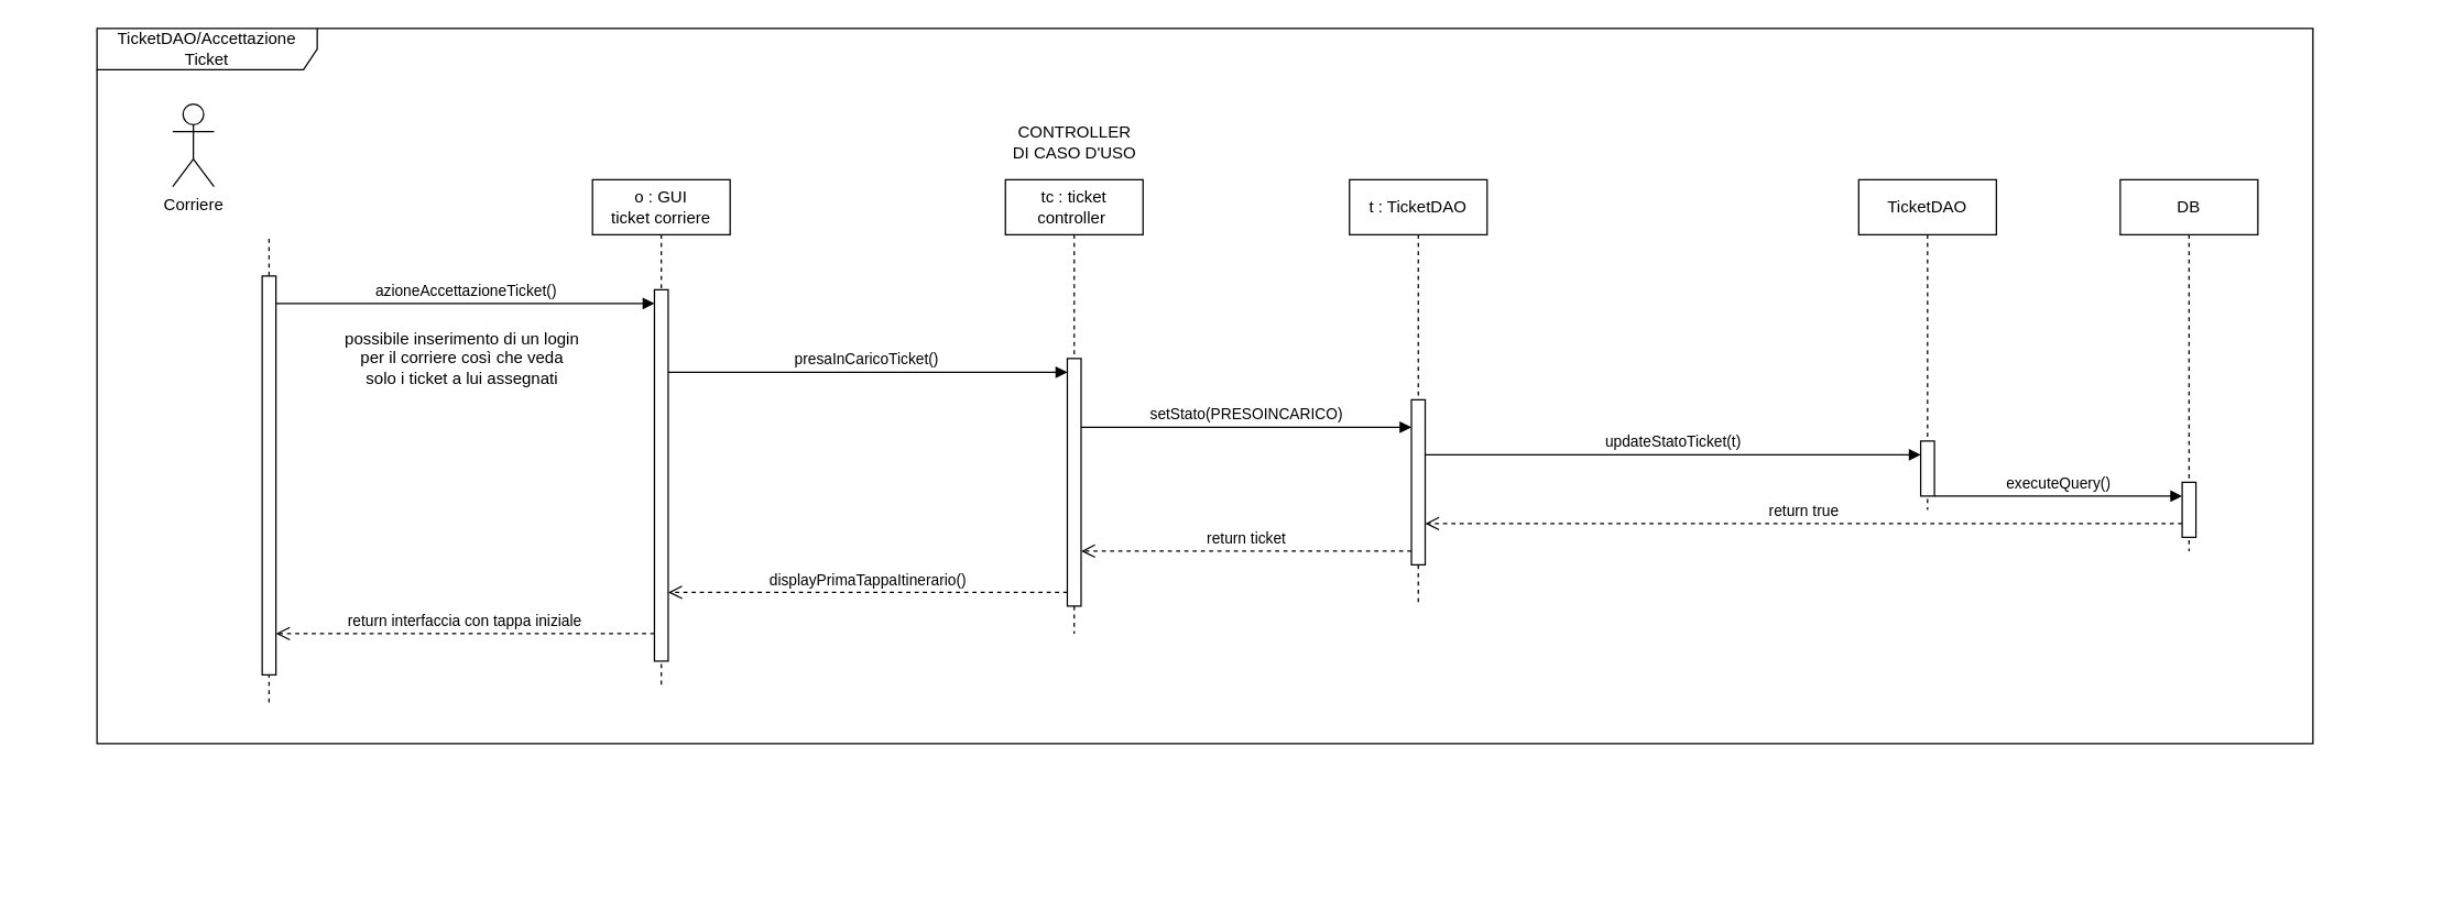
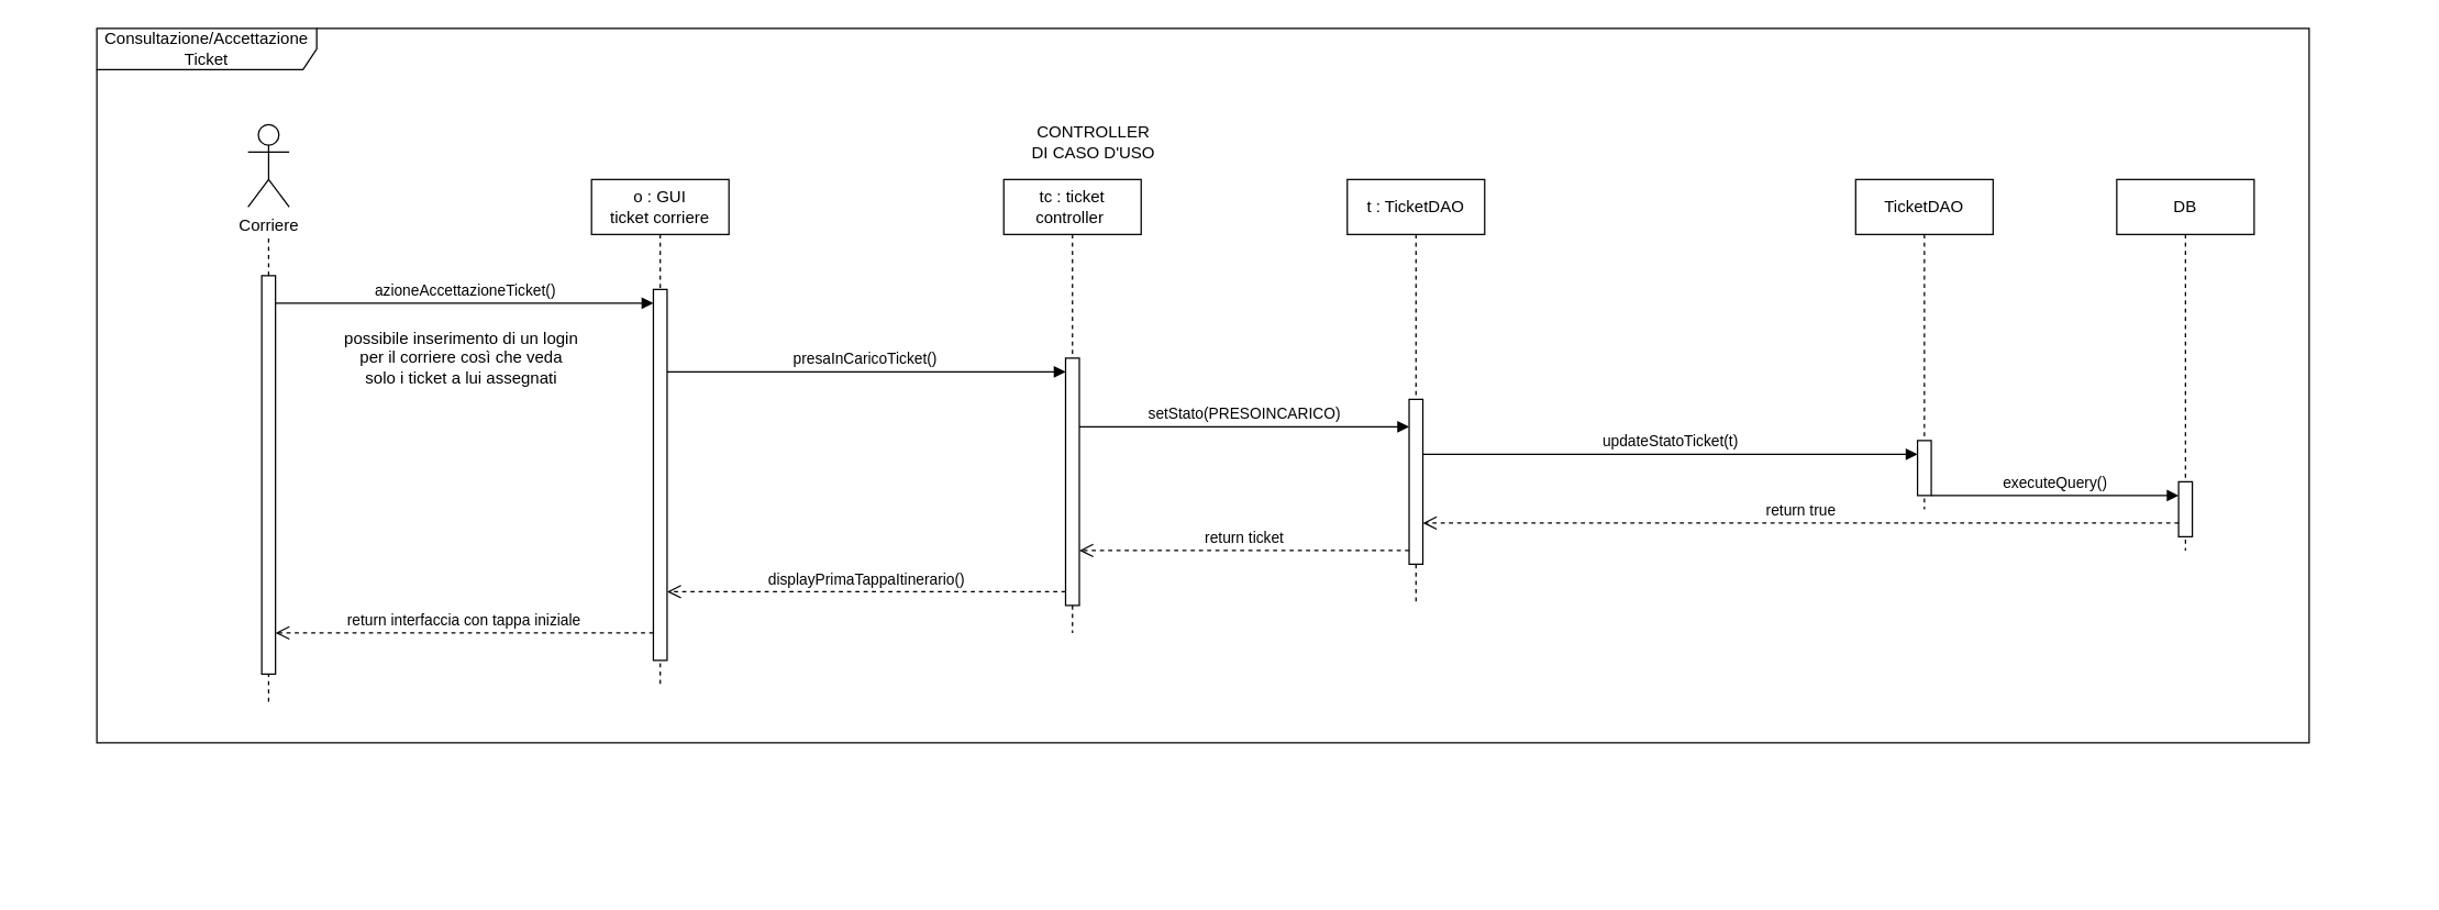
  <mxCell id="0" />
  <mxCell id="1" parent="0" />
  <mxCell id="2" value="&lt;font style=&quot;color: light-dark(rgb(0, 0, 0), rgb(255, 128, 0));&quot;&gt;o : GUI&lt;br&gt;ticket corriere&lt;/font&gt;" style="shape=umlLifeline;perimeter=lifelinePerimeter;whiteSpace=wrap;html=1;container=0;dropTarget=0;collapsible=0;recursiveResize=0;outlineConnect=0;portConstraint=eastwest;newEdgeStyle={&quot;edgeStyle&quot;:&quot;elbowEdgeStyle&quot;,&quot;elbow&quot;:&quot;vertical&quot;,&quot;curved&quot;:0,&quot;rounded&quot;:0};fontColor=light-dark(#000000,#FFFFFF);" vertex="1" parent="1"><mxGeometry x="430" y="130" width="100" height="370" as="geometry" /></mxCell>
  <mxCell id="3" value="" style="html=1;points=[];perimeter=orthogonalPerimeter;outlineConnect=0;targetShapes=umlLifeline;portConstraint=eastwest;newEdgeStyle={&quot;edgeStyle&quot;:&quot;elbowEdgeStyle&quot;,&quot;elbow&quot;:&quot;vertical&quot;,&quot;curved&quot;:0,&quot;rounded&quot;:0};fontColor=light-dark(#000000,#FFFFFF);" vertex="1" parent="2"><mxGeometry x="45" y="80" width="10" height="270" as="geometry" /></mxCell>
  <mxCell id="4" value="&lt;font style=&quot;color: light-dark(rgb(0, 0, 0), rgb(255, 0, 0));&quot;&gt;tc : ticket controller&amp;nbsp;&lt;/font&gt;" style="shape=umlLifeline;perimeter=lifelinePerimeter;whiteSpace=wrap;html=1;container=0;dropTarget=0;collapsible=0;recursiveResize=0;outlineConnect=0;portConstraint=eastwest;newEdgeStyle={&quot;edgeStyle&quot;:&quot;elbowEdgeStyle&quot;,&quot;elbow&quot;:&quot;vertical&quot;,&quot;curved&quot;:0,&quot;rounded&quot;:0};fontColor=light-dark(#000000,#FFFFFF);" vertex="1" parent="1"><mxGeometry x="730" y="130" width="100" height="330" as="geometry" /></mxCell>
  <mxCell id="5" value="" style="html=1;points=[];perimeter=orthogonalPerimeter;outlineConnect=0;targetShapes=umlLifeline;portConstraint=eastwest;newEdgeStyle={&quot;edgeStyle&quot;:&quot;elbowEdgeStyle&quot;,&quot;elbow&quot;:&quot;vertical&quot;,&quot;curved&quot;:0,&quot;rounded&quot;:0};fontColor=light-dark(#000000,#FFFFFF);" vertex="1" parent="4"><mxGeometry x="45" y="130" width="10" height="180" as="geometry" /></mxCell>
  <mxCell id="6" value="displayPrimaTappaItinerario()" style="html=1;verticalAlign=bottom;endArrow=open;dashed=1;endSize=8;edgeStyle=elbowEdgeStyle;elbow=vertical;curved=0;rounded=0;fontColor=light-dark(#000000,#FFFFFF);" edge="1" parent="1"><mxGeometry relative="1" as="geometry"><mxPoint x="485" y="430" as="targetPoint" /><Array as="points"><mxPoint x="650" y="430" /><mxPoint x="730" y="490" /><mxPoint x="740" y="460" /><mxPoint x="715" y="560" /><mxPoint x="655" y="640" /><mxPoint x="325" y="620" /><mxPoint x="447" y="540" /></Array><mxPoint x="775" y="430" as="sourcePoint" /><mxPoint as="offset" /></mxGeometry></mxCell>
- <mxCell id="7" value="TicketDAO/Accettazione Ticket" style="shape=umlFrame;whiteSpace=wrap;html=1;pointerEvents=0;recursiveResize=0;container=0;collapsible=0;width=160;fontColor=light-dark(#000000,#FFFFFF);" vertex="1" parent="1"><mxGeometry x="70" y="20" width="1610" height="520" as="geometry" /></mxCell>
- <mxCell id="8" value="Corriere" style="shape=umlActor;verticalLabelPosition=bottom;verticalAlign=top;html=1;outlineConnect=0;fontColor=light-dark(#000000,#FFFFFF);" vertex="1" parent="1"><mxGeometry x="125" y="75" width="30" height="60" as="geometry" /></mxCell>
+ <mxCell id="7" value="Consultazione/Accettazione Ticket" style="shape=umlFrame;whiteSpace=wrap;html=1;pointerEvents=0;recursiveResize=0;container=0;collapsible=0;width=160;fontColor=light-dark(#000000,#FFFFFF);" vertex="1" parent="1"><mxGeometry x="70" y="20" width="1610" height="520" as="geometry" /></mxCell>
+ <mxCell id="8" value="Corriere" style="shape=umlActor;verticalLabelPosition=bottom;verticalAlign=top;html=1;outlineConnect=0;fontColor=light-dark(#000000,#FFFFFF);" vertex="1" parent="1"><mxGeometry x="180" y="90" width="30" height="60" as="geometry" /></mxCell>
  <mxCell id="9" value="" style="endArrow=none;dashed=1;html=1;rounded=0;fontColor=light-dark(#000000,#FFFFFF);" edge="1" parent="1" source="11"><mxGeometry width="50" height="50" relative="1" as="geometry"><mxPoint x="194.72" y="430" as="sourcePoint" /><mxPoint x="195" y="170" as="targetPoint" /></mxGeometry></mxCell>
  <mxCell id="10" value="" style="endArrow=none;dashed=1;html=1;rounded=0;fontColor=light-dark(#000000,#FFFFFF);" edge="1" parent="1" target="11"><mxGeometry width="50" height="50" relative="1" as="geometry"><mxPoint x="195" y="510" as="sourcePoint" /><mxPoint x="194.72" y="180" as="targetPoint" /></mxGeometry></mxCell>
  <mxCell id="11" value="" style="html=1;points=[];perimeter=orthogonalPerimeter;outlineConnect=0;targetShapes=umlLifeline;portConstraint=eastwest;newEdgeStyle={&quot;edgeStyle&quot;:&quot;elbowEdgeStyle&quot;,&quot;elbow&quot;:&quot;vertical&quot;,&quot;curved&quot;:0,&quot;rounded&quot;:0};fontColor=light-dark(#000000,#FFFFFF);" vertex="1" parent="1"><mxGeometry x="190" y="200" width="10" height="290" as="geometry" /></mxCell>
  <mxCell id="12" value="azioneAccettazioneTicket()" style="html=1;verticalAlign=bottom;endArrow=block;edgeStyle=elbowEdgeStyle;elbow=vertical;curved=0;rounded=0;fontColor=light-dark(#000000,#FFFFFF);" edge="1" parent="1" target="3"><mxGeometry relative="1" as="geometry"><mxPoint x="200" y="220" as="sourcePoint" /><Array as="points"><mxPoint x="285" y="220" /></Array><mxPoint x="370" y="220" as="targetPoint" /><mxPoint as="offset" /></mxGeometry></mxCell>
  <mxCell id="13" value="presaInCaricoTicket()" style="html=1;verticalAlign=bottom;endArrow=block;edgeStyle=elbowEdgeStyle;elbow=vertical;curved=0;rounded=0;fontColor=light-dark(#000000,#FFFFFF);" edge="1" parent="1"><mxGeometry x="-0.005" relative="1" as="geometry"><mxPoint x="485" y="270" as="sourcePoint" /><Array as="points"><mxPoint x="765" y="270" /><mxPoint x="850" y="304.58" /><mxPoint x="770" y="214.58" /></Array><mxPoint x="775" y="270" as="targetPoint" /><mxPoint as="offset" /></mxGeometry></mxCell>
  <mxCell id="14" value="&lt;font style=&quot;color: light-dark(rgb(0, 0, 0), rgb(255, 255, 255));&quot;&gt;t : TicketDAO&lt;/font&gt;" style="shape=umlLifeline;perimeter=lifelinePerimeter;whiteSpace=wrap;html=1;container=0;dropTarget=0;collapsible=0;recursiveResize=0;outlineConnect=0;portConstraint=eastwest;newEdgeStyle={&quot;edgeStyle&quot;:&quot;elbowEdgeStyle&quot;,&quot;elbow&quot;:&quot;vertical&quot;,&quot;curved&quot;:0,&quot;rounded&quot;:0};fontColor=light-dark(#000000,#FFFFFF);" vertex="1" parent="1"><mxGeometry x="980" y="130" width="100" height="310" as="geometry" /></mxCell>
  <mxCell id="15" value="" style="html=1;points=[];perimeter=orthogonalPerimeter;outlineConnect=0;targetShapes=umlLifeline;portConstraint=eastwest;newEdgeStyle={&quot;edgeStyle&quot;:&quot;elbowEdgeStyle&quot;,&quot;elbow&quot;:&quot;vertical&quot;,&quot;curved&quot;:0,&quot;rounded&quot;:0};fontColor=light-dark(#000000,#FFFFFF);" vertex="1" parent="14"><mxGeometry x="45" y="160" width="10" height="120" as="geometry" /></mxCell>
- <mxCell id="16" value="CONTROLLER&lt;br&gt;DI CASO D'USO" style="text;html=1;align=center;verticalAlign=middle;resizable=0;points=[];autosize=1;strokeColor=none;fillColor=none;fontColor=light-dark(#000000,#FFFFFF);" vertex="1" parent="1"><mxGeometry x="725" y="83" width="110" height="40" as="geometry" /></mxCell>
+ <mxCell id="16" value="CONTROLLER&lt;br&gt;DI CASO D'USO" style="text;html=1;align=center;verticalAlign=middle;resizable=0;points=[];autosize=1;strokeColor=none;fillColor=none;fontColor=light-dark(#000000,#FFFFFF);" vertex="1" parent="1"><mxGeometry x="740" y="83" width="110" height="40" as="geometry" /></mxCell>
  <mxCell id="17" value="setStato(PRESOINCARICO)" style="html=1;verticalAlign=bottom;endArrow=block;edgeStyle=elbowEdgeStyle;elbow=vertical;curved=0;rounded=0;fontColor=light-dark(#000000,#FFFFFF);" edge="1" parent="1" source="5" target="15"><mxGeometry relative="1" as="geometry"><mxPoint x="810" y="390" as="sourcePoint" /><Array as="points"><mxPoint x="980" y="310" /><mxPoint x="940" y="360" /><mxPoint x="980" y="390" /><mxPoint x="1133" y="424.41" /><mxPoint x="1053" y="334.41" /></Array><mxPoint x="973" y="389.83" as="targetPoint" /><mxPoint as="offset" /></mxGeometry></mxCell>
  <mxCell id="18" value="possibile inserimento di un login&lt;br&gt;per il corriere così che veda&lt;br&gt;solo i ticket a lui assegnati" style="text;html=1;align=center;verticalAlign=middle;resizable=0;points=[];autosize=1;strokeColor=none;fillColor=none;" vertex="1" parent="1"><mxGeometry x="240" y="230" width="190" height="60" as="geometry" /></mxCell>
  <mxCell id="19" value="return interfaccia con tappa iniziale" style="html=1;verticalAlign=bottom;endArrow=open;dashed=1;endSize=8;edgeStyle=elbowEdgeStyle;elbow=vertical;curved=0;rounded=0;fontColor=light-dark(#000000,#FFFFFF);" edge="1" parent="1" source="3" target="11"><mxGeometry x="0.003" relative="1" as="geometry"><mxPoint x="230" y="490" as="targetPoint" /><Array as="points"><mxPoint x="430" y="460" /><mxPoint x="450" y="490" /><mxPoint x="415" y="550" /><mxPoint x="350" y="630" /><mxPoint x="20" y="610" /><mxPoint x="142" y="530" /></Array><mxPoint x="470" y="550" as="sourcePoint" /><mxPoint as="offset" /></mxGeometry></mxCell>
  <mxCell id="20" value="DB" style="shape=umlLifeline;perimeter=lifelinePerimeter;whiteSpace=wrap;html=1;container=0;dropTarget=0;collapsible=0;recursiveResize=0;outlineConnect=0;portConstraint=eastwest;newEdgeStyle={&quot;edgeStyle&quot;:&quot;elbowEdgeStyle&quot;,&quot;elbow&quot;:&quot;vertical&quot;,&quot;curved&quot;:0,&quot;rounded&quot;:0};fontColor=light-dark(#000000,#FFFFFF);" vertex="1" parent="1"><mxGeometry x="1540" y="130" width="100" height="270" as="geometry" /></mxCell>
  <mxCell id="21" value="" style="html=1;points=[];perimeter=orthogonalPerimeter;outlineConnect=0;targetShapes=umlLifeline;portConstraint=eastwest;newEdgeStyle={&quot;edgeStyle&quot;:&quot;elbowEdgeStyle&quot;,&quot;elbow&quot;:&quot;vertical&quot;,&quot;curved&quot;:0,&quot;rounded&quot;:0};fontColor=light-dark(#000000,#FFFFFF);" vertex="1" parent="20"><mxGeometry x="45" y="220" width="10" height="40" as="geometry" /></mxCell>
  <mxCell id="22" value="TicketDAO" style="shape=umlLifeline;perimeter=lifelinePerimeter;whiteSpace=wrap;html=1;container=0;dropTarget=0;collapsible=0;recursiveResize=0;outlineConnect=0;portConstraint=eastwest;newEdgeStyle={&quot;edgeStyle&quot;:&quot;elbowEdgeStyle&quot;,&quot;elbow&quot;:&quot;vertical&quot;,&quot;curved&quot;:0,&quot;rounded&quot;:0};fontColor=light-dark(#000000,#FFFFFF);" vertex="1" parent="1"><mxGeometry x="1350" y="130" width="100" height="240" as="geometry" /></mxCell>
  <mxCell id="23" value="" style="html=1;points=[];perimeter=orthogonalPerimeter;outlineConnect=0;targetShapes=umlLifeline;portConstraint=eastwest;newEdgeStyle={&quot;edgeStyle&quot;:&quot;elbowEdgeStyle&quot;,&quot;elbow&quot;:&quot;vertical&quot;,&quot;curved&quot;:0,&quot;rounded&quot;:0};fontColor=light-dark(#000000,#FFFFFF);" vertex="1" parent="22"><mxGeometry x="45" y="190" width="10" height="40" as="geometry" /></mxCell>
  <mxCell id="24" value="updateStatoTicket(t)" style="html=1;verticalAlign=bottom;endArrow=block;edgeStyle=elbowEdgeStyle;elbow=vertical;curved=0;rounded=0;fontColor=light-dark(#000000,#FFFFFF);" edge="1" parent="1" source="15" target="23"><mxGeometry relative="1" as="geometry"><mxPoint x="1050" y="410" as="sourcePoint" /><Array as="points"><mxPoint x="1220" y="330" /><mxPoint x="1185" y="409.66" /><mxPoint x="1225" y="439.66" /><mxPoint x="1378" y="474.07" /><mxPoint x="1298" y="384.07" /></Array><mxPoint x="1270" y="409.66" as="targetPoint" /><mxPoint as="offset" /></mxGeometry></mxCell>
  <mxCell id="25" value="executeQuery()" style="html=1;verticalAlign=bottom;endArrow=block;edgeStyle=elbowEdgeStyle;elbow=vertical;curved=0;rounded=0;fontColor=light-dark(#000000,#FFFFFF);" edge="1" parent="1" source="23"><mxGeometry relative="1" as="geometry"><mxPoint x="1430" y="360" as="sourcePoint" /><Array as="points"><mxPoint x="1440" y="360" /><mxPoint x="1600" y="430" /><mxPoint x="1753" y="464.41" /><mxPoint x="1673" y="374.41" /></Array><mxPoint x="1585" y="360" as="targetPoint" /><mxPoint as="offset" /></mxGeometry></mxCell>
  <mxCell id="26" value="return true" style="html=1;verticalAlign=bottom;endArrow=open;dashed=1;endSize=8;edgeStyle=elbowEdgeStyle;elbow=vertical;curved=0;rounded=0;fontColor=light-dark(#000000,#FFFFFF);" edge="1" parent="1" source="21" target="15"><mxGeometry relative="1" as="geometry"><mxPoint x="1040" y="380" as="targetPoint" /><Array as="points"><mxPoint x="1325" y="380" /><mxPoint x="1335" y="350" /><mxPoint x="1310" y="450" /><mxPoint x="1250" y="530" /><mxPoint x="920" y="510" /><mxPoint x="1042" y="430" /></Array><mxPoint x="1560" y="380" as="sourcePoint" /><mxPoint as="offset" /></mxGeometry></mxCell>
  <mxCell id="27" value="return ticket" style="html=1;verticalAlign=bottom;endArrow=open;dashed=1;endSize=8;edgeStyle=elbowEdgeStyle;elbow=vertical;curved=0;rounded=0;fontColor=light-dark(#000000,#FFFFFF);" edge="1" parent="1" source="15" target="5"><mxGeometry relative="1" as="geometry"><mxPoint x="790" y="400" as="targetPoint" /><Array as="points"><mxPoint x="895" y="400" /><mxPoint x="975" y="460" /><mxPoint x="985" y="430" /><mxPoint x="960" y="530" /><mxPoint x="900" y="610" /><mxPoint x="570" y="590" /><mxPoint x="692" y="510" /></Array><mxPoint x="1020" y="400" as="sourcePoint" /><mxPoint as="offset" /></mxGeometry></mxCell>
